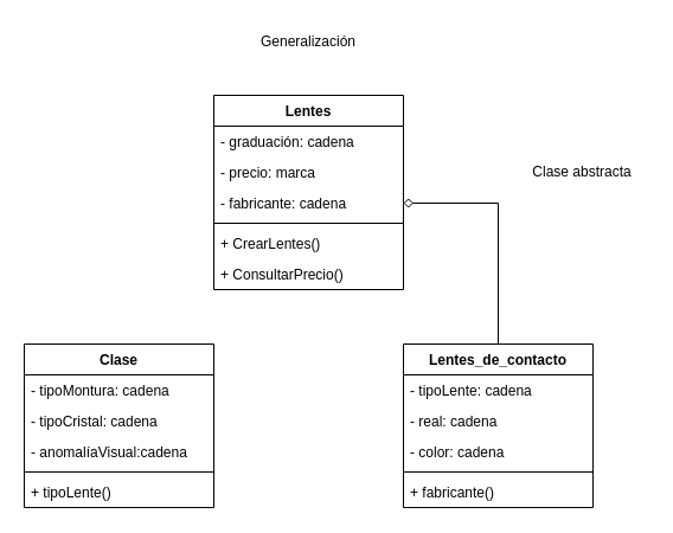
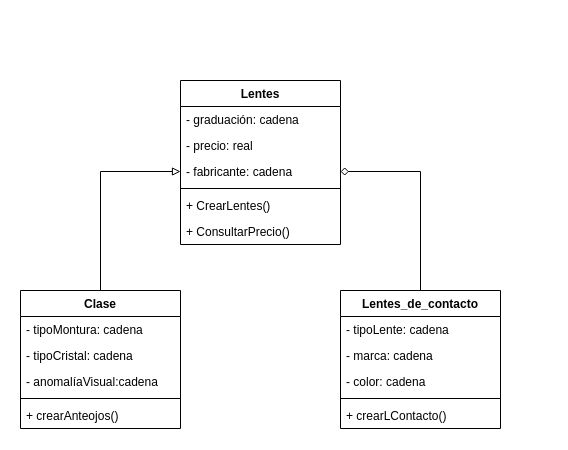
  <mxCell id="0" />
  <mxCell id="1" parent="0" />
  <mxCell id="2" value="Clase" style="swimlane;fontStyle=1;align=center;verticalAlign=top;childLayout=stackLayout;horizontal=1;startSize=26;horizontalStack=0;resizeParent=1;resizeParentMax=0;resizeLast=0;collapsible=1;marginBottom=0;" vertex="1" parent="1"><mxGeometry x="20" y="290" width="160" height="138" as="geometry" /></mxCell>
  <mxCell id="3" value="- tipoMontura: cadena" style="text;strokeColor=none;fillColor=none;align=left;verticalAlign=top;spacingLeft=4;spacingRight=4;overflow=hidden;rotatable=0;points=[[0,0.5],[1,0.5]];portConstraint=eastwest;" vertex="1" parent="2"><mxGeometry y="26" width="160" height="26" as="geometry" /></mxCell>
  <mxCell id="4" value="- tipoCristal: cadena" style="text;strokeColor=none;fillColor=none;align=left;verticalAlign=top;spacingLeft=4;spacingRight=4;overflow=hidden;rotatable=0;points=[[0,0.5],[1,0.5]];portConstraint=eastwest;" vertex="1" parent="2"><mxGeometry y="52" width="160" height="26" as="geometry" /></mxCell>
  <mxCell id="5" value="- anomalíaVisual:cadena" style="text;strokeColor=none;fillColor=none;align=left;verticalAlign=top;spacingLeft=4;spacingRight=4;overflow=hidden;rotatable=0;points=[[0,0.5],[1,0.5]];portConstraint=eastwest;" vertex="1" parent="2"><mxGeometry y="78" width="160" height="26" as="geometry" /></mxCell>
  <mxCell id="6" value="" style="line;strokeWidth=1;fillColor=none;align=left;verticalAlign=middle;spacingTop=-1;spacingLeft=3;spacingRight=3;rotatable=0;labelPosition=right;points=[];portConstraint=eastwest;" vertex="1" parent="2"><mxGeometry y="104" width="160" height="8" as="geometry" /></mxCell>
- <mxCell id="7" value="+ tipoLente()" style="text;strokeColor=none;fillColor=none;align=left;verticalAlign=top;spacingLeft=4;spacingRight=4;overflow=hidden;rotatable=0;points=[[0,0.5],[1,0.5]];portConstraint=eastwest;" vertex="1" parent="2"><mxGeometry y="112" width="160" height="26" as="geometry" /></mxCell>
+ <mxCell id="7" value="+ crearAnteojos()" style="text;strokeColor=none;fillColor=none;align=left;verticalAlign=top;spacingLeft=4;spacingRight=4;overflow=hidden;rotatable=0;points=[[0,0.5],[1,0.5]];portConstraint=eastwest;" vertex="1" parent="2"><mxGeometry y="112" width="160" height="26" as="geometry" /></mxCell>
  <mxCell id="8" value="Lentes_de_contacto" style="swimlane;fontStyle=1;align=center;verticalAlign=top;childLayout=stackLayout;horizontal=1;startSize=26;horizontalStack=0;resizeParent=1;resizeParentMax=0;resizeLast=0;collapsible=1;marginBottom=0;" vertex="1" parent="1"><mxGeometry x="340" y="290" width="160" height="138" as="geometry" /></mxCell>
  <mxCell id="9" value="- tipoLente: cadena" style="text;strokeColor=none;fillColor=none;align=left;verticalAlign=top;spacingLeft=4;spacingRight=4;overflow=hidden;rotatable=0;points=[[0,0.5],[1,0.5]];portConstraint=eastwest;" vertex="1" parent="8"><mxGeometry y="26" width="160" height="26" as="geometry" /></mxCell>
- <mxCell id="10" value="- real: cadena" style="text;strokeColor=none;fillColor=none;align=left;verticalAlign=top;spacingLeft=4;spacingRight=4;overflow=hidden;rotatable=0;points=[[0,0.5],[1,0.5]];portConstraint=eastwest;" vertex="1" parent="8"><mxGeometry y="52" width="160" height="26" as="geometry" /></mxCell>
+ <mxCell id="10" value="- marca: cadena" style="text;strokeColor=none;fillColor=none;align=left;verticalAlign=top;spacingLeft=4;spacingRight=4;overflow=hidden;rotatable=0;points=[[0,0.5],[1,0.5]];portConstraint=eastwest;" vertex="1" parent="8"><mxGeometry y="52" width="160" height="26" as="geometry" /></mxCell>
  <mxCell id="11" value="- color: cadena" style="text;strokeColor=none;fillColor=none;align=left;verticalAlign=top;spacingLeft=4;spacingRight=4;overflow=hidden;rotatable=0;points=[[0,0.5],[1,0.5]];portConstraint=eastwest;" vertex="1" parent="8"><mxGeometry y="78" width="160" height="26" as="geometry" /></mxCell>
  <mxCell id="12" value="" style="line;strokeWidth=1;fillColor=none;align=left;verticalAlign=middle;spacingTop=-1;spacingLeft=3;spacingRight=3;rotatable=0;labelPosition=right;points=[];portConstraint=eastwest;" vertex="1" parent="8"><mxGeometry y="104" width="160" height="8" as="geometry" /></mxCell>
- <mxCell id="13" value="+ fabricante()" style="text;strokeColor=none;fillColor=none;align=left;verticalAlign=top;spacingLeft=4;spacingRight=4;overflow=hidden;rotatable=0;points=[[0,0.5],[1,0.5]];portConstraint=eastwest;" vertex="1" parent="8"><mxGeometry y="112" width="160" height="26" as="geometry" /></mxCell>
+ <mxCell id="13" value="+ crearLContacto()" style="text;strokeColor=none;fillColor=none;align=left;verticalAlign=top;spacingLeft=4;spacingRight=4;overflow=hidden;rotatable=0;points=[[0,0.5],[1,0.5]];portConstraint=eastwest;" vertex="1" parent="8"><mxGeometry y="112" width="160" height="26" as="geometry" /></mxCell>
  <mxCell id="14" value="Lentes" style="swimlane;fontStyle=1;align=center;verticalAlign=top;childLayout=stackLayout;horizontal=1;startSize=26;horizontalStack=0;resizeParent=1;resizeParentMax=0;resizeLast=0;collapsible=1;marginBottom=0;" vertex="1" parent="1"><mxGeometry x="180" y="80" width="160" height="164" as="geometry" /></mxCell>
  <mxCell id="15" value="- graduación: cadena" style="text;strokeColor=none;fillColor=none;align=left;verticalAlign=top;spacingLeft=4;spacingRight=4;overflow=hidden;rotatable=0;points=[[0,0.5],[1,0.5]];portConstraint=eastwest;" vertex="1" parent="14"><mxGeometry y="26" width="160" height="26" as="geometry" /></mxCell>
- <mxCell id="16" value="- precio: marca" style="text;strokeColor=none;fillColor=none;align=left;verticalAlign=top;spacingLeft=4;spacingRight=4;overflow=hidden;rotatable=0;points=[[0,0.5],[1,0.5]];portConstraint=eastwest;" vertex="1" parent="14"><mxGeometry y="52" width="160" height="26" as="geometry" /></mxCell>
+ <mxCell id="16" value="- precio: real" style="text;strokeColor=none;fillColor=none;align=left;verticalAlign=top;spacingLeft=4;spacingRight=4;overflow=hidden;rotatable=0;points=[[0,0.5],[1,0.5]];portConstraint=eastwest;" vertex="1" parent="14"><mxGeometry y="52" width="160" height="26" as="geometry" /></mxCell>
  <mxCell id="17" value="- fabricante: cadena" style="text;strokeColor=none;fillColor=none;align=left;verticalAlign=top;spacingLeft=4;spacingRight=4;overflow=hidden;rotatable=0;points=[[0,0.5],[1,0.5]];portConstraint=eastwest;" vertex="1" parent="14"><mxGeometry y="78" width="160" height="26" as="geometry" /></mxCell>
  <mxCell id="18" value="" style="line;strokeWidth=1;fillColor=none;align=left;verticalAlign=middle;spacingTop=-1;spacingLeft=3;spacingRight=3;rotatable=0;labelPosition=right;points=[];portConstraint=eastwest;" vertex="1" parent="14"><mxGeometry y="104" width="160" height="8" as="geometry" /></mxCell>
  <mxCell id="19" value="+ CrearLentes()" style="text;strokeColor=none;fillColor=none;align=left;verticalAlign=top;spacingLeft=4;spacingRight=4;overflow=hidden;rotatable=0;points=[[0,0.5],[1,0.5]];portConstraint=eastwest;" vertex="1" parent="14"><mxGeometry y="112" width="160" height="26" as="geometry" /></mxCell>
  <mxCell id="20" value="+ ConsultarPrecio()" style="text;strokeColor=none;fillColor=none;align=left;verticalAlign=top;spacingLeft=4;spacingRight=4;overflow=hidden;rotatable=0;points=[[0,0.5],[1,0.5]];portConstraint=eastwest;" vertex="1" parent="14"><mxGeometry y="138" width="160" height="26" as="geometry" /></mxCell>
+ <mxCell id="21" value="" style="endArrow=block;html=1;rounded=0;endFill=0;exitX=0.5;exitY=0;exitDx=0;exitDy=0;entryX=0;entryY=0.5;entryDx=0;entryDy=0;" edge="1" parent="1" source="2" target="17"><mxGeometry width="50" height="50" relative="1" as="geometry"><mxPoint x="70" y="240" as="sourcePoint" /><mxPoint x="120" y="190" as="targetPoint" /><Array as="points"><mxPoint x="100" y="171" /></Array></mxGeometry></mxCell>
  <mxCell id="22" value="" style="endArrow=diamond;html=1;rounded=0;endFill=0;entryX=1;entryY=0.5;entryDx=0;entryDy=0;exitX=0.5;exitY=0;exitDx=0;exitDy=0;" edge="1" parent="1" source="8" target="17"><mxGeometry width="50" height="50" relative="1" as="geometry"><mxPoint x="390" y="240" as="sourcePoint" /><mxPoint x="440" y="190" as="targetPoint" /><Array as="points"><mxPoint x="420" y="171" /></Array></mxGeometry></mxCell>
- <mxCell id="23" value="Generalización" style="text;html=1;strokeColor=none;fillColor=none;align=center;verticalAlign=middle;whiteSpace=wrap;rounded=0;" vertex="1" parent="1"><mxGeometry x="230" y="20" width="60" height="30" as="geometry" /></mxCell>
- <mxCell id="24" value="Clase abstracta" style="text;html=1;strokeColor=none;fillColor=none;align=center;verticalAlign=middle;whiteSpace=wrap;rounded=0;" vertex="1" parent="1"><mxGeometry x="436" y="130" width="110" height="30" as="geometry" /></mxCell>
